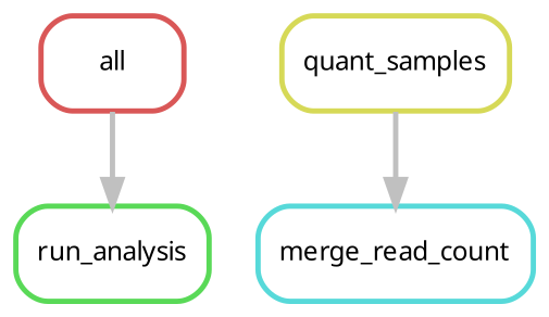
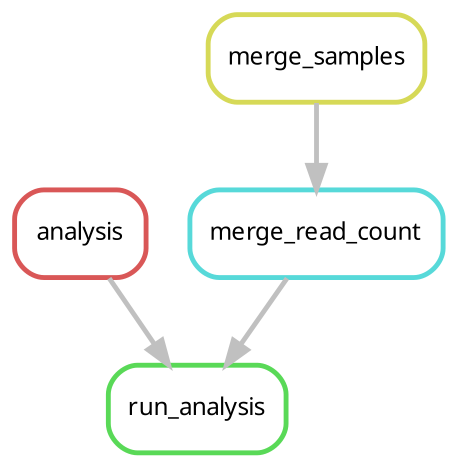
  digraph {
    bgcolor=white
    node [fontname=sans fontsize=10 penwidth=2 shape=box style=rounded]
    edge [color=grey penwidth=2]
-   n1 [color="0.00 0.6 0.85" label=all]
+   n1 [color="0.00 0.6 0.85" label=analysis]
    n2 [color="0.33 0.6 0.85" label=run_analysis]
-   n3 [color="0.17 0.6 0.85" label=quant_samples]
+   n3 [color="0.17 0.6 0.85" label=merge_samples]
    n4 [color="0.50 0.6 0.85" label=merge_read_count]
    n1 -> n2
    n3 -> n4
+   n4 -> n2
  }
